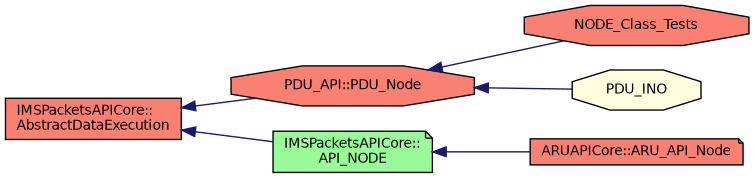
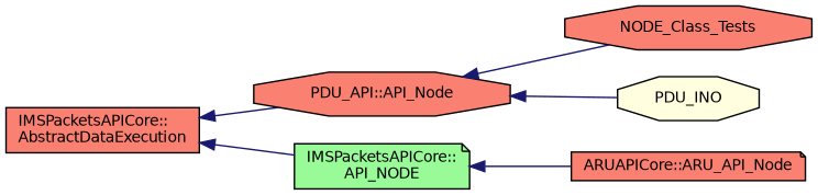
  digraph {
    rankdir=LR
    node [color=black fillcolor=salmon fontname=Helvetica fontsize=10 shape=octagon style=filled]
    edge [color=midnightblue dir=back fontname=Helvetica fontsize=10 labelfontname=Helvetica labelfontsize=10 style=solid]
-   n1 [fontcolor=black height=0.2 label="PDU_API::PDU_Node" width=0.4]
+   n1 [fontcolor=black height=0.2 label="PDU_API::API_Node" width=0.4]
    n2 [height=0.2 label=NODE_Class_Tests width=0.4]
    n3 [fillcolor=lightyellow height=0.2 label=PDU_INO width=0.4]
    n4 [height=0.2 label="ARUAPICore::ARU_API_Node" shape=note width=0.4]
    n5 [fillcolor=palegreen height=0.2 label="IMSPacketsAPICore::\lAPI_NODE" shape=note width=0.4]
    n6 [height=0.2 label="IMSPacketsAPICore::\lAbstractDataExecution" shape=box width=0.4]
    n1 -> n2
    n1 -> n3
    n5 -> n4
    n6 -> n1
    n6 -> n5
  }
